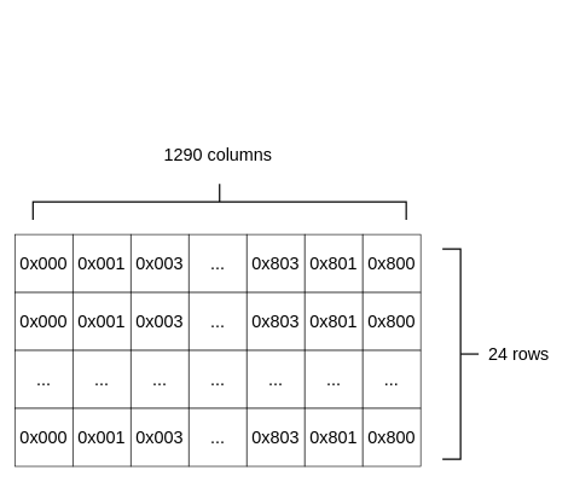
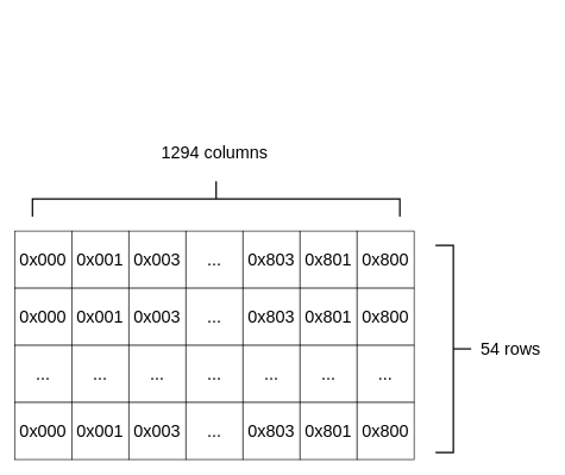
  <mxCell id="0" />
  <mxCell id="1" parent="0" />
  <mxCell id="2" value="&lt;font style=&quot;font-size: 24px;&quot;&gt;0x000&lt;/font&gt;" style="rounded=0;whiteSpace=wrap;html=1;" parent="1" vertex="1"><mxGeometry x="20" y="323" width="80" height="80" as="geometry" /></mxCell>
  <mxCell id="3" value="&lt;font style=&quot;font-size: 24px;&quot;&gt;0x001&lt;/font&gt;" style="rounded=0;whiteSpace=wrap;html=1;" parent="1" vertex="1"><mxGeometry x="100" y="323" width="80" height="80" as="geometry" /></mxCell>
  <mxCell id="4" value="&lt;font style=&quot;font-size: 24px;&quot;&gt;0x003&lt;/font&gt;" style="rounded=0;whiteSpace=wrap;html=1;" parent="1" vertex="1"><mxGeometry x="180" y="323" width="80" height="80" as="geometry" /></mxCell>
  <mxCell id="5" value="&lt;font style=&quot;font-size: 24px;&quot;&gt;...&lt;/font&gt;" style="rounded=0;whiteSpace=wrap;html=1;" parent="1" vertex="1"><mxGeometry x="260" y="323" width="80" height="80" as="geometry" /></mxCell>
  <mxCell id="6" value="&lt;span style=&quot;font-size: 24px;&quot;&gt;0x803&lt;/span&gt;" style="rounded=0;whiteSpace=wrap;html=1;" parent="1" vertex="1"><mxGeometry x="340" y="323" width="80" height="80" as="geometry" /></mxCell>
  <mxCell id="7" value="&lt;font style=&quot;font-size: 24px;&quot;&gt;0x801&lt;/font&gt;" style="rounded=0;whiteSpace=wrap;html=1;" parent="1" vertex="1"><mxGeometry x="420" y="323" width="80" height="80" as="geometry" /></mxCell>
  <mxCell id="8" value="&lt;font style=&quot;font-size: 24px;&quot;&gt;0x800&lt;/font&gt;" style="rounded=0;whiteSpace=wrap;html=1;" vertex="1" parent="1"><mxGeometry x="500" y="323" width="80" height="80" as="geometry" /></mxCell>
  <mxCell id="9" value="&lt;font style=&quot;font-size: 24px;&quot;&gt;0x000&lt;/font&gt;" style="rounded=0;whiteSpace=wrap;html=1;" vertex="1" parent="1"><mxGeometry x="20" y="403" width="80" height="80" as="geometry" /></mxCell>
  <mxCell id="10" value="&lt;font style=&quot;font-size: 24px;&quot;&gt;0x001&lt;/font&gt;" style="rounded=0;whiteSpace=wrap;html=1;" vertex="1" parent="1"><mxGeometry x="100" y="403" width="80" height="80" as="geometry" /></mxCell>
  <mxCell id="11" value="&lt;font style=&quot;font-size: 24px;&quot;&gt;0x003&lt;/font&gt;" style="rounded=0;whiteSpace=wrap;html=1;" vertex="1" parent="1"><mxGeometry x="180" y="403" width="80" height="80" as="geometry" /></mxCell>
  <mxCell id="12" value="&lt;font style=&quot;font-size: 24px;&quot;&gt;...&lt;/font&gt;" style="rounded=0;whiteSpace=wrap;html=1;" vertex="1" parent="1"><mxGeometry x="260" y="403" width="80" height="80" as="geometry" /></mxCell>
  <mxCell id="13" value="&lt;span style=&quot;font-size: 24px;&quot;&gt;0x803&lt;/span&gt;" style="rounded=0;whiteSpace=wrap;html=1;" vertex="1" parent="1"><mxGeometry x="340" y="403" width="80" height="80" as="geometry" /></mxCell>
  <mxCell id="14" value="&lt;font style=&quot;font-size: 24px;&quot;&gt;0x801&lt;/font&gt;" style="rounded=0;whiteSpace=wrap;html=1;" vertex="1" parent="1"><mxGeometry x="420" y="403" width="80" height="80" as="geometry" /></mxCell>
  <mxCell id="15" value="&lt;font style=&quot;font-size: 24px;&quot;&gt;0x800&lt;/font&gt;" style="rounded=0;whiteSpace=wrap;html=1;" vertex="1" parent="1"><mxGeometry x="500" y="403" width="80" height="80" as="geometry" /></mxCell>
  <mxCell id="16" value="&lt;font style=&quot;font-size: 24px;&quot;&gt;...&lt;/font&gt;" style="rounded=0;whiteSpace=wrap;html=1;" vertex="1" parent="1"><mxGeometry x="20" y="483" width="80" height="80" as="geometry" /></mxCell>
  <mxCell id="17" value="&lt;font style=&quot;font-size: 24px;&quot;&gt;...&lt;/font&gt;" style="rounded=0;whiteSpace=wrap;html=1;" vertex="1" parent="1"><mxGeometry x="100" y="483" width="80" height="80" as="geometry" /></mxCell>
  <mxCell id="18" value="&lt;font style=&quot;font-size: 24px;&quot;&gt;...&lt;/font&gt;" style="rounded=0;whiteSpace=wrap;html=1;" vertex="1" parent="1"><mxGeometry x="180" y="483" width="80" height="80" as="geometry" /></mxCell>
  <mxCell id="19" value="&lt;font style=&quot;font-size: 24px;&quot;&gt;...&lt;/font&gt;" style="rounded=0;whiteSpace=wrap;html=1;" vertex="1" parent="1"><mxGeometry x="260" y="483" width="80" height="80" as="geometry" /></mxCell>
  <mxCell id="20" value="&lt;span style=&quot;font-size: 24px;&quot;&gt;...&lt;/span&gt;" style="rounded=0;whiteSpace=wrap;html=1;" vertex="1" parent="1"><mxGeometry x="340" y="483" width="80" height="80" as="geometry" /></mxCell>
  <mxCell id="21" value="&lt;font style=&quot;font-size: 24px;&quot;&gt;...&lt;/font&gt;" style="rounded=0;whiteSpace=wrap;html=1;" vertex="1" parent="1"><mxGeometry x="420" y="483" width="80" height="80" as="geometry" /></mxCell>
  <mxCell id="22" value="&lt;font style=&quot;font-size: 24px;&quot;&gt;...&lt;/font&gt;" style="rounded=0;whiteSpace=wrap;html=1;" vertex="1" parent="1"><mxGeometry x="500" y="483" width="80" height="80" as="geometry" /></mxCell>
  <mxCell id="23" value="&lt;font style=&quot;font-size: 24px;&quot;&gt;0x000&lt;/font&gt;" style="rounded=0;whiteSpace=wrap;html=1;" vertex="1" parent="1"><mxGeometry x="20" y="563" width="80" height="80" as="geometry" /></mxCell>
  <mxCell id="24" value="&lt;font style=&quot;font-size: 24px;&quot;&gt;0x001&lt;/font&gt;" style="rounded=0;whiteSpace=wrap;html=1;" vertex="1" parent="1"><mxGeometry x="100" y="563" width="80" height="80" as="geometry" /></mxCell>
  <mxCell id="25" value="&lt;font style=&quot;font-size: 24px;&quot;&gt;0x003&lt;/font&gt;" style="rounded=0;whiteSpace=wrap;html=1;" vertex="1" parent="1"><mxGeometry x="180" y="563" width="80" height="80" as="geometry" /></mxCell>
  <mxCell id="26" value="&lt;font style=&quot;font-size: 24px;&quot;&gt;...&lt;/font&gt;" style="rounded=0;whiteSpace=wrap;html=1;" vertex="1" parent="1"><mxGeometry x="260" y="563" width="80" height="80" as="geometry" /></mxCell>
  <mxCell id="27" value="&lt;span style=&quot;font-size: 24px;&quot;&gt;0x803&lt;/span&gt;" style="rounded=0;whiteSpace=wrap;html=1;" vertex="1" parent="1"><mxGeometry x="340" y="563" width="80" height="80" as="geometry" /></mxCell>
  <mxCell id="28" value="&lt;font style=&quot;font-size: 24px;&quot;&gt;0x801&lt;/font&gt;" style="rounded=0;whiteSpace=wrap;html=1;" vertex="1" parent="1"><mxGeometry x="420" y="563" width="80" height="80" as="geometry" /></mxCell>
  <mxCell id="29" value="&lt;font style=&quot;font-size: 24px;&quot;&gt;0x800&lt;/font&gt;" style="rounded=0;whiteSpace=wrap;html=1;" vertex="1" parent="1"><mxGeometry x="500" y="563" width="80" height="80" as="geometry" /></mxCell>
  <mxCell id="30" value="" style="strokeWidth=2;html=1;shape=mxgraph.flowchart.annotation_2;align=left;labelPosition=right;pointerEvents=1;rotation=-180;" vertex="1" parent="1"><mxGeometry x="610" y="343" width="50" height="290.02" as="geometry" /></mxCell>
- <mxCell id="31" value="&lt;font style=&quot;font-size: 24px;&quot;&gt;24 rows&lt;/font&gt;" style="text;html=1;align=center;verticalAlign=middle;resizable=0;points=[];autosize=1;strokeColor=none;fillColor=none;" vertex="1" parent="1"><mxGeometry x="660" y="468.01" width="110" height="40" as="geometry" /></mxCell>
+ <mxCell id="31" value="&lt;font style=&quot;font-size: 24px;&quot;&gt;54 rows&lt;/font&gt;" style="text;html=1;align=center;verticalAlign=middle;resizable=0;points=[];autosize=1;strokeColor=none;fillColor=none;" vertex="1" parent="1"><mxGeometry x="660" y="468.01" width="110" height="40" as="geometry" /></mxCell>
  <mxCell id="32" value="" style="strokeWidth=2;html=1;shape=mxgraph.flowchart.annotation_2;align=left;labelPosition=right;pointerEvents=1;rotation=90;" vertex="1" parent="1"><mxGeometry x="277.52" y="20.51" width="50" height="515.01" as="geometry" /></mxCell>
- <mxCell id="33" value="&lt;font style=&quot;font-size: 24px;&quot;&gt;1290 columns&lt;/font&gt;" style="text;html=1;align=center;verticalAlign=middle;resizable=0;points=[];autosize=1;strokeColor=none;fillColor=none;" vertex="1" parent="1"><mxGeometry x="215" y="193" width="170" height="40" as="geometry" /></mxCell>
+ <mxCell id="33" value="&lt;font style=&quot;font-size: 24px;&quot;&gt;1294 columns&lt;/font&gt;" style="text;html=1;align=center;verticalAlign=middle;resizable=0;points=[];autosize=1;strokeColor=none;fillColor=none;" vertex="1" parent="1"><mxGeometry x="215" y="193" width="170" height="40" as="geometry" /></mxCell>
